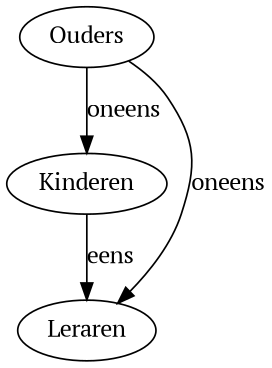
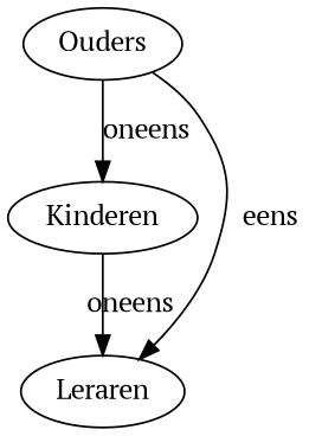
  digraph {
    fontname="PT Serif"
    node [fontname="PT Serif"]
    edge [fontname="PT Serif"]
    Ouders
    Kinderen
    Leraren
    Ouders -> Kinderen [label=oneens weight=8]
-   Ouders -> Leraren [label=oneens weight=2]
-   Kinderen -> Leraren [label=eens weight=6]
+   Ouders -> Leraren [label=eens weight=2]
+   Kinderen -> Leraren [label=oneens weight=6]
  }
